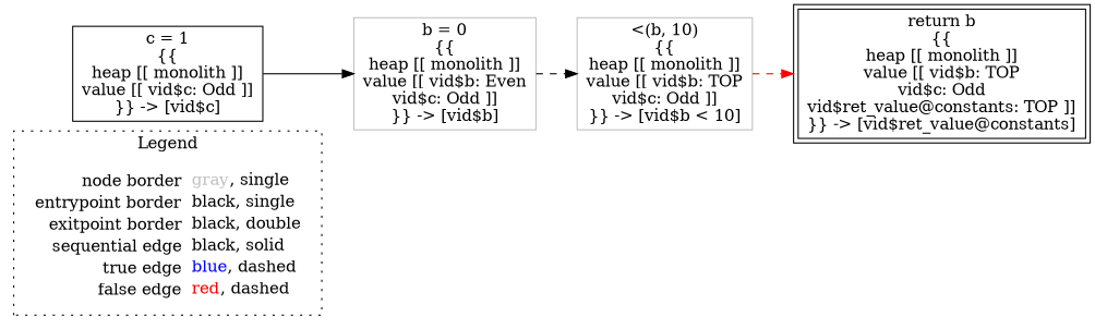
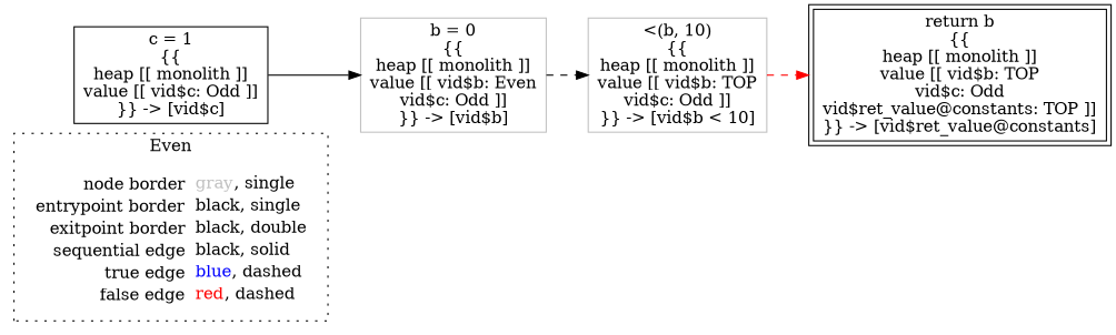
  digraph {
    rankdir=LR
    node [shape=rect color=black]
    edge [color=black style=dashed]
    n1 [label=<<table border="0" cellpadding="2" cellspacing="0" cellborder="0"><tr><td align="right">node border&nbsp;</td><td align="left"><font color="gray">gray</font>, single</td></tr><tr><td align="right">entrypoint border&nbsp;</td><td align="left"><font color="black">black</font>, single</td></tr><tr><td align="right">exitpoint border&nbsp;</td><td align="left"><font color="black">black</font>, double</td></tr><tr><td align="right">sequential edge&nbsp;</td><td align="left"><font color="black">black</font>, solid</td></tr><tr><td align="right">true edge&nbsp;</td><td align="left"><font color="blue">blue</font>, dashed</td></tr><tr><td align="right">false edge&nbsp;</td><td align="left"><font color="red">red</font>, dashed</td></tr></table>> shape=plaintext color=""]
    n2 [label=<c = 1<BR/>{{<BR/>heap [[ monolith ]]<BR/>value [[ vid$c: Odd ]]<BR/>}} -&gt; [vid$c]>]
    n3 [color=gray label=<b = 0<BR/>{{<BR/>heap [[ monolith ]]<BR/>value [[ vid$b: Even<BR/>vid$c: Odd ]]<BR/>}} -&gt; [vid$b]>]
    n4 [color=gray label=<&lt;(b, 10)<BR/>{{<BR/>heap [[ monolith ]]<BR/>value [[ vid$b: TOP<BR/>vid$c: Odd ]]<BR/>}} -&gt; [vid$b &lt; 10]>]
    n5 [label=<return b<BR/>{{<BR/>heap [[ monolith ]]<BR/>value [[ vid$b: TOP<BR/>vid$c: Odd<BR/>vid$ret_value@constants: TOP ]]<BR/>}} -&gt; [vid$ret_value@constants]> peripheries=2]
    subgraph cluster_1 {
-     label=Legend
+     label=Even
      style=dotted
      n1
    }
    n2 -> n3 [style=""]
    n3 -> n4
    n4 -> n5 [color=red]
  }
